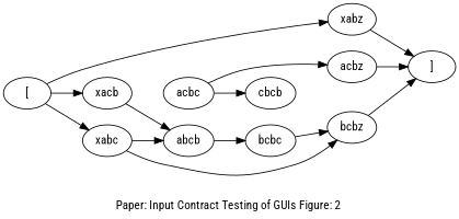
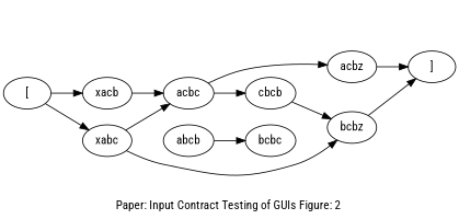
  digraph {
    fontname="Roboto Condensed"
    label="Paper: Input Contract Testing of GUIs Figure: 2 "
    rankdir=LR
    node [color=black fontname="Roboto Condensed" shape=ellipse]
    edge [color=black fontname="Roboto Condensed"]
    n1 [label="["]
    n2 [label=xabc]
-   n3 [label=xabz]
    n4 [label=xacb]
    n5 [label=abcb]
    n6 [label=bcbz]
    n7 [label="]"]
    n8 [label=acbc]
    n9 [label=bcbc]
    n10 [label=acbz]
    n11 [label=cbcb]
    n1 -> n2
-   n1 -> n3
    n1 -> n4
-   n2 -> n5
+   n2 -> n8
    n2 -> n6
-   n3 -> n7
-   n4 -> n5
+   n4 -> n8
    n5 -> n9
    n6 -> n7
    n8 -> n10
    n8 -> n11
    n10 -> n7
-   n9 -> n6
+   n11 -> n6
  }
